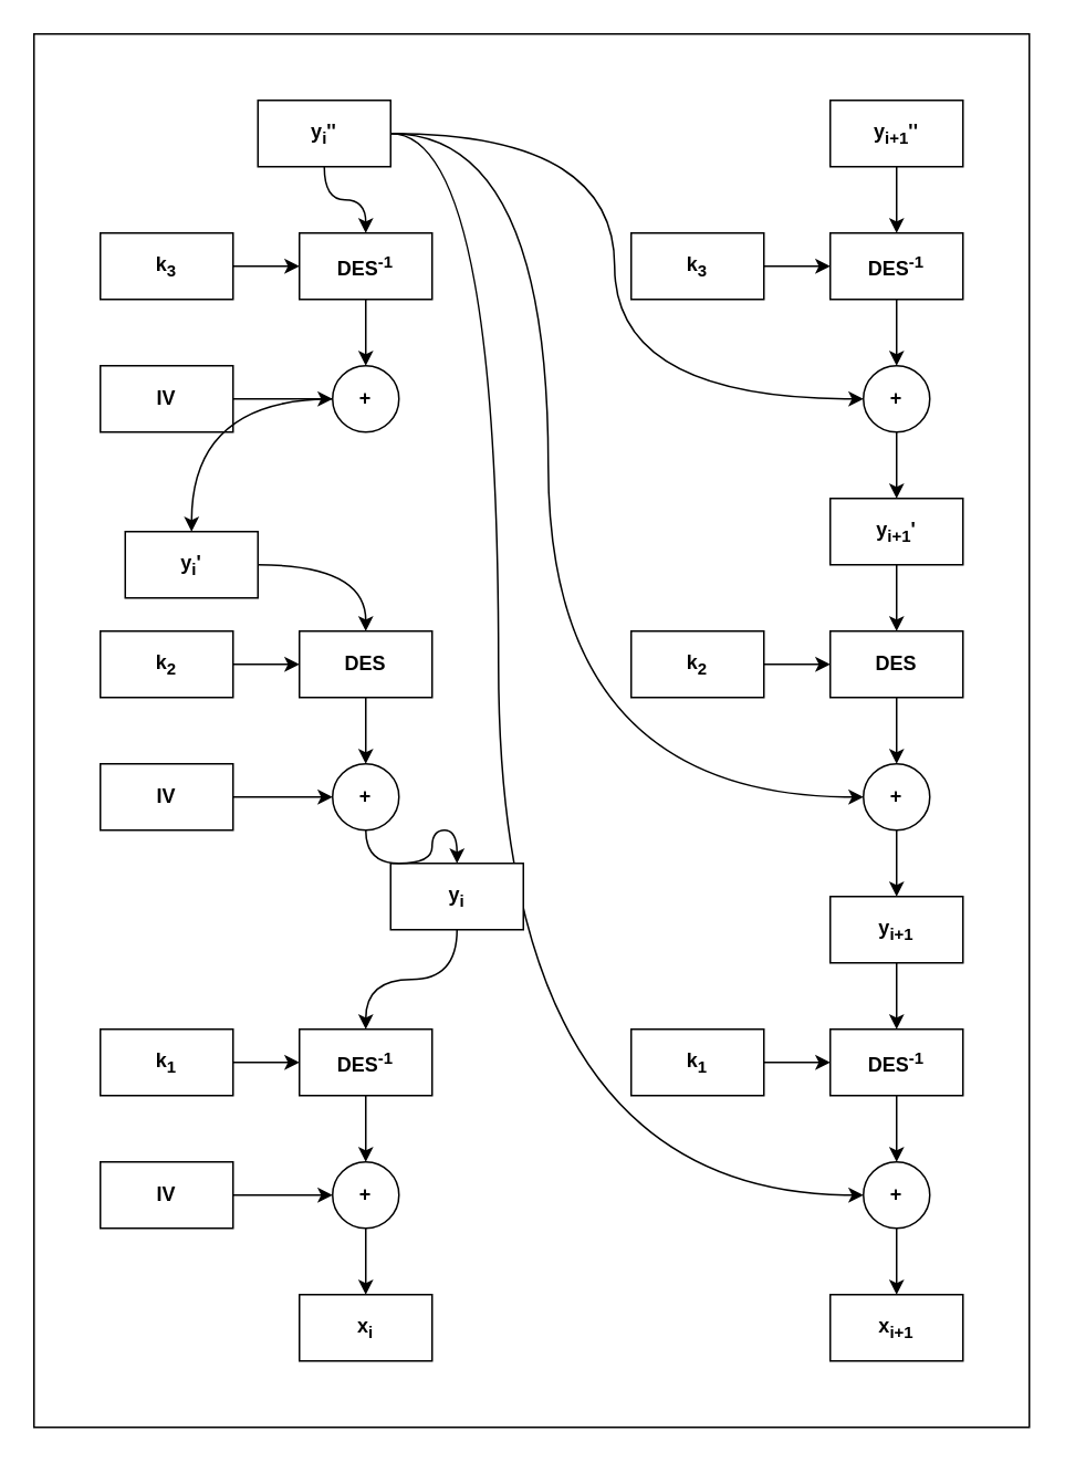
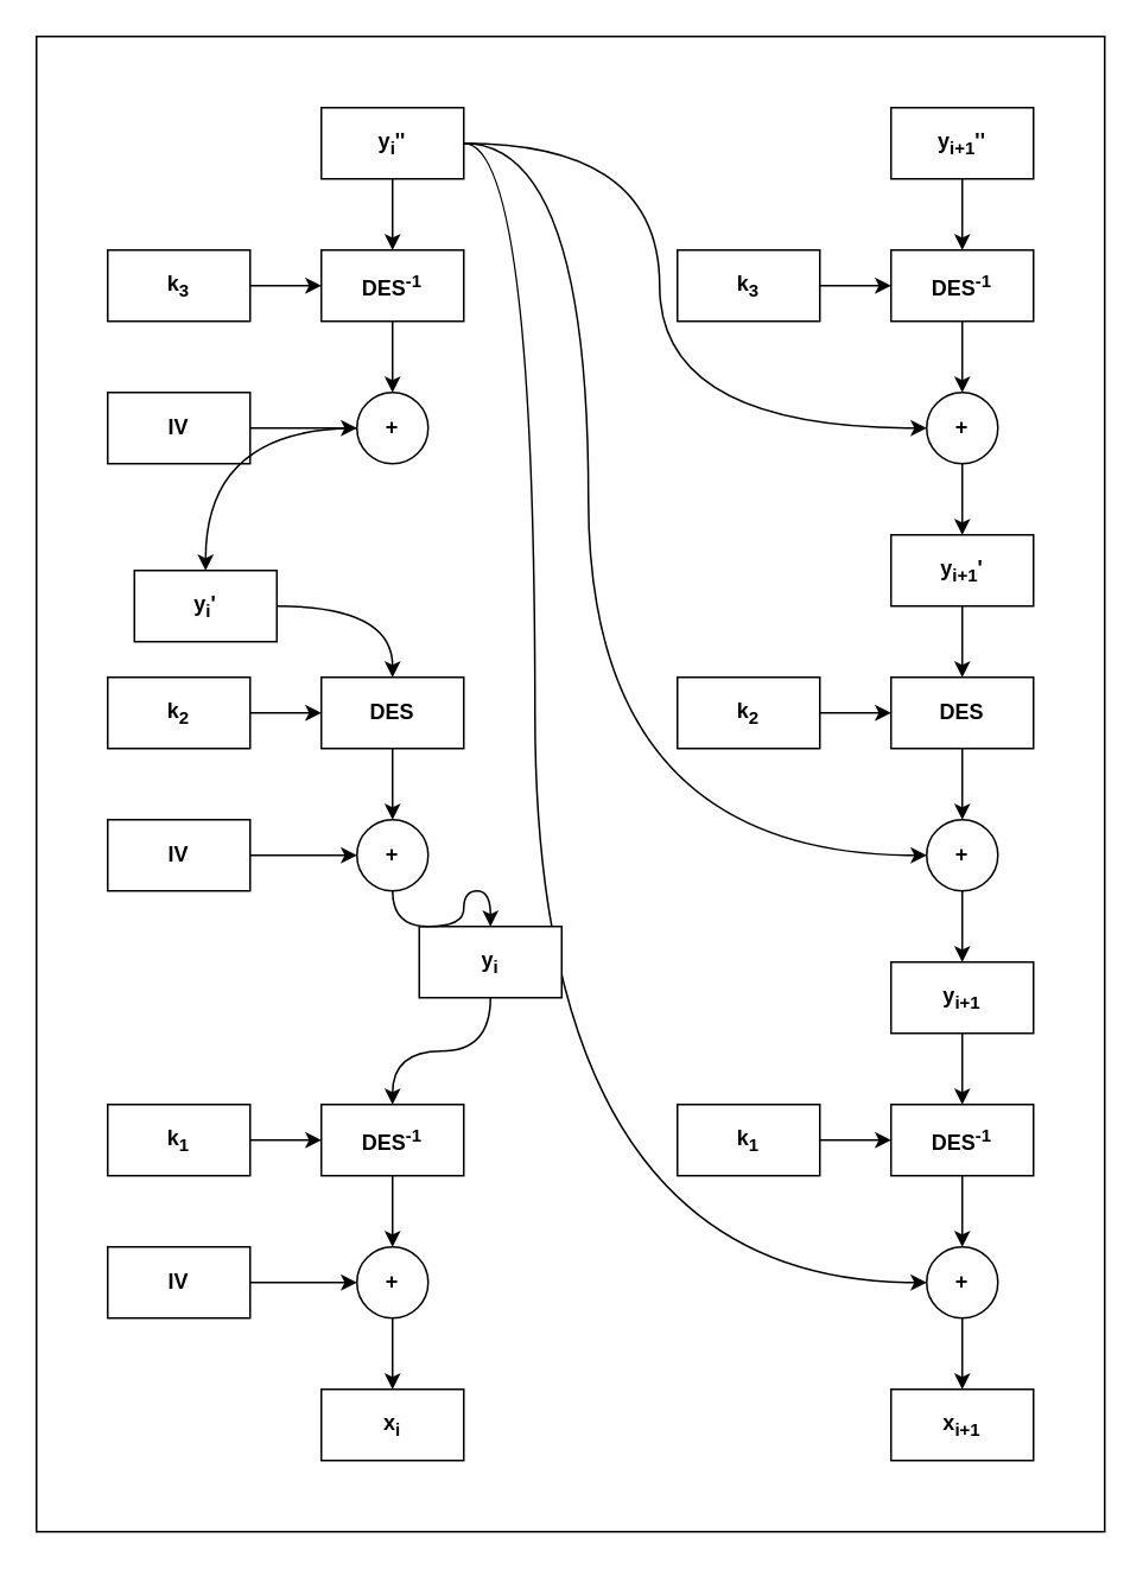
  <mxCell id="0" />
  <mxCell id="1" parent="0" />
  <mxCell id="2" value="" style="rounded=0;whiteSpace=wrap;html=1;fontStyle=1" parent="1" vertex="1"><mxGeometry x="20" y="20" width="600" height="840" as="geometry" /></mxCell>
  <mxCell id="3" style="edgeStyle=orthogonalEdgeStyle;curved=1;orthogonalLoop=1;jettySize=auto;html=1;entryX=0.5;entryY=0;entryDx=0;entryDy=0;fontStyle=1" parent="1" source="7" target="9" edge="1"><mxGeometry relative="1" as="geometry" /></mxCell>
  <mxCell id="4" style="edgeStyle=orthogonalEdgeStyle;curved=1;orthogonalLoop=1;jettySize=auto;html=1;entryX=0;entryY=0.5;entryDx=0;entryDy=0;fontStyle=1" parent="1" source="7" target="46" edge="1"><mxGeometry relative="1" as="geometry"><Array as="points"><mxPoint x="370" y="80" /><mxPoint x="370" y="240" /></Array></mxGeometry></mxCell>
  <mxCell id="5" style="edgeStyle=orthogonalEdgeStyle;curved=1;orthogonalLoop=1;jettySize=auto;html=1;entryX=0;entryY=0.5;entryDx=0;entryDy=0;fontStyle=1" parent="1" source="7" target="54" edge="1"><mxGeometry relative="1" as="geometry"><Array as="points"><mxPoint x="330" y="80" /><mxPoint x="330" y="480" /></Array></mxGeometry></mxCell>
  <mxCell id="6" style="edgeStyle=orthogonalEdgeStyle;curved=1;orthogonalLoop=1;jettySize=auto;html=1;entryX=0;entryY=0.5;entryDx=0;entryDy=0;fontStyle=1" parent="1" source="7" target="61" edge="1"><mxGeometry relative="1" as="geometry"><Array as="points"><mxPoint x="300" y="80" /><mxPoint x="300" y="720" /></Array></mxGeometry></mxCell>
- <mxCell id="7" value="y&lt;sub&gt;i&lt;/sub&gt;''" style="rounded=0;whiteSpace=wrap;html=1;fontStyle=1" parent="1" vertex="1"><mxGeometry x="155" y="60" width="80" height="40" as="geometry" /></mxCell>
+ <mxCell id="7" value="y&lt;sub&gt;i&lt;/sub&gt;''" style="rounded=0;whiteSpace=wrap;html=1;fontStyle=1" parent="1" vertex="1"><mxGeometry x="180" y="60" width="80" height="40" as="geometry" /></mxCell>
  <mxCell id="8" style="edgeStyle=orthogonalEdgeStyle;curved=1;orthogonalLoop=1;jettySize=auto;html=1;entryX=0.5;entryY=0;entryDx=0;entryDy=0;fontStyle=1" parent="1" source="9" target="17" edge="1"><mxGeometry relative="1" as="geometry" /></mxCell>
  <mxCell id="9" value="DES&lt;sup&gt;-1&lt;/sup&gt;" style="rounded=0;whiteSpace=wrap;html=1;fontStyle=1" parent="1" vertex="1"><mxGeometry x="180" y="140" width="80" height="40" as="geometry" /></mxCell>
  <mxCell id="10" style="edgeStyle=orthogonalEdgeStyle;curved=1;orthogonalLoop=1;jettySize=auto;html=1;entryX=0.5;entryY=0;entryDx=0;entryDy=0;fontStyle=1" parent="1" source="11" target="19" edge="1"><mxGeometry relative="1" as="geometry" /></mxCell>
  <mxCell id="11" value="y&lt;sub&gt;i&lt;/sub&gt;'" style="rounded=0;whiteSpace=wrap;html=1;fontStyle=1" parent="1" vertex="1"><mxGeometry x="75" y="320" width="80" height="40" as="geometry" /></mxCell>
  <mxCell id="12" style="edgeStyle=orthogonalEdgeStyle;curved=1;orthogonalLoop=1;jettySize=auto;html=1;entryX=0;entryY=0.5;entryDx=0;entryDy=0;fontStyle=1" parent="1" source="13" target="9" edge="1"><mxGeometry relative="1" as="geometry" /></mxCell>
  <mxCell id="13" value="k&lt;sub&gt;3&lt;/sub&gt;" style="rounded=0;whiteSpace=wrap;html=1;fontStyle=1" parent="1" vertex="1"><mxGeometry x="60" y="140" width="80" height="40" as="geometry" /></mxCell>
  <mxCell id="14" style="edgeStyle=orthogonalEdgeStyle;curved=1;orthogonalLoop=1;jettySize=auto;html=1;entryX=0;entryY=0.5;entryDx=0;entryDy=0;fontStyle=1" parent="1" source="15" target="17" edge="1"><mxGeometry relative="1" as="geometry" /></mxCell>
  <mxCell id="15" value="IV" style="rounded=0;whiteSpace=wrap;html=1;fontStyle=1" parent="1" vertex="1"><mxGeometry x="60" y="220" width="80" height="40" as="geometry" /></mxCell>
  <mxCell id="16" style="edgeStyle=orthogonalEdgeStyle;curved=1;orthogonalLoop=1;jettySize=auto;html=1;entryX=0.5;entryY=0;entryDx=0;entryDy=0;fontStyle=1" parent="1" source="17" target="11" edge="1"><mxGeometry relative="1" as="geometry" /></mxCell>
  <mxCell id="17" value="+" style="ellipse;whiteSpace=wrap;html=1;aspect=fixed;fontStyle=1" parent="1" vertex="1"><mxGeometry x="200" y="220" width="40" height="40" as="geometry" /></mxCell>
  <mxCell id="18" style="edgeStyle=orthogonalEdgeStyle;curved=1;orthogonalLoop=1;jettySize=auto;html=1;entryX=0.5;entryY=0;entryDx=0;entryDy=0;fontStyle=1" parent="1" source="19" target="27" edge="1"><mxGeometry relative="1" as="geometry" /></mxCell>
  <mxCell id="19" value="DES" style="rounded=0;whiteSpace=wrap;html=1;fontStyle=1" parent="1" vertex="1"><mxGeometry x="180" y="380" width="80" height="40" as="geometry" /></mxCell>
  <mxCell id="20" style="edgeStyle=orthogonalEdgeStyle;curved=1;orthogonalLoop=1;jettySize=auto;html=1;entryX=0.5;entryY=0;entryDx=0;entryDy=0;fontStyle=1" parent="1" source="21" target="29" edge="1"><mxGeometry relative="1" as="geometry" /></mxCell>
  <mxCell id="21" value="y&lt;sub&gt;i&lt;/sub&gt;" style="rounded=0;whiteSpace=wrap;html=1;fontStyle=1" parent="1" vertex="1"><mxGeometry x="235" y="520" width="80" height="40" as="geometry" /></mxCell>
  <mxCell id="22" style="edgeStyle=orthogonalEdgeStyle;curved=1;orthogonalLoop=1;jettySize=auto;html=1;entryX=0;entryY=0.5;entryDx=0;entryDy=0;fontStyle=1" parent="1" source="23" target="19" edge="1"><mxGeometry relative="1" as="geometry" /></mxCell>
  <mxCell id="23" value="k&lt;sub&gt;2&lt;/sub&gt;" style="rounded=0;whiteSpace=wrap;html=1;fontStyle=1" parent="1" vertex="1"><mxGeometry x="60" y="380" width="80" height="40" as="geometry" /></mxCell>
  <mxCell id="24" style="edgeStyle=orthogonalEdgeStyle;curved=1;orthogonalLoop=1;jettySize=auto;html=1;entryX=0;entryY=0.5;entryDx=0;entryDy=0;fontStyle=1" parent="1" source="25" target="27" edge="1"><mxGeometry relative="1" as="geometry" /></mxCell>
  <mxCell id="25" value="IV" style="rounded=0;whiteSpace=wrap;html=1;fontStyle=1" parent="1" vertex="1"><mxGeometry x="60" y="460" width="80" height="40" as="geometry" /></mxCell>
  <mxCell id="26" style="edgeStyle=orthogonalEdgeStyle;curved=1;orthogonalLoop=1;jettySize=auto;html=1;entryX=0.5;entryY=0;entryDx=0;entryDy=0;fontStyle=1" parent="1" source="27" target="21" edge="1"><mxGeometry relative="1" as="geometry" /></mxCell>
  <mxCell id="27" value="+" style="ellipse;whiteSpace=wrap;html=1;aspect=fixed;fontStyle=1" parent="1" vertex="1"><mxGeometry x="200" y="460" width="40" height="40" as="geometry" /></mxCell>
  <mxCell id="28" style="edgeStyle=orthogonalEdgeStyle;curved=1;orthogonalLoop=1;jettySize=auto;html=1;entryX=0.5;entryY=0;entryDx=0;entryDy=0;fontStyle=1" parent="1" source="29" target="36" edge="1"><mxGeometry relative="1" as="geometry" /></mxCell>
  <mxCell id="29" value="DES&lt;sup&gt;-1&lt;/sup&gt;" style="rounded=0;whiteSpace=wrap;html=1;fontStyle=1" parent="1" vertex="1"><mxGeometry x="180" y="620" width="80" height="40" as="geometry" /></mxCell>
  <mxCell id="30" value="x&lt;sub&gt;i&lt;/sub&gt;" style="rounded=0;whiteSpace=wrap;html=1;fontStyle=1" parent="1" vertex="1"><mxGeometry x="180" y="780" width="80" height="40" as="geometry" /></mxCell>
  <mxCell id="31" style="edgeStyle=orthogonalEdgeStyle;curved=1;orthogonalLoop=1;jettySize=auto;html=1;entryX=0;entryY=0.5;entryDx=0;entryDy=0;fontStyle=1" parent="1" source="32" target="29" edge="1"><mxGeometry relative="1" as="geometry" /></mxCell>
  <mxCell id="32" value="k&lt;sub&gt;1&lt;/sub&gt;" style="rounded=0;whiteSpace=wrap;html=1;fontStyle=1" parent="1" vertex="1"><mxGeometry x="60" y="620" width="80" height="40" as="geometry" /></mxCell>
  <mxCell id="33" style="edgeStyle=orthogonalEdgeStyle;curved=1;orthogonalLoop=1;jettySize=auto;html=1;entryX=0;entryY=0.5;entryDx=0;entryDy=0;fontStyle=1" parent="1" source="34" target="36" edge="1"><mxGeometry relative="1" as="geometry" /></mxCell>
  <mxCell id="34" value="IV" style="rounded=0;whiteSpace=wrap;html=1;fontStyle=1" parent="1" vertex="1"><mxGeometry x="60" y="700" width="80" height="40" as="geometry" /></mxCell>
  <mxCell id="35" style="edgeStyle=orthogonalEdgeStyle;curved=1;orthogonalLoop=1;jettySize=auto;html=1;entryX=0.5;entryY=0;entryDx=0;entryDy=0;fontStyle=1" parent="1" source="36" target="30" edge="1"><mxGeometry relative="1" as="geometry" /></mxCell>
  <mxCell id="36" value="+" style="ellipse;whiteSpace=wrap;html=1;aspect=fixed;fontStyle=1" parent="1" vertex="1"><mxGeometry x="200" y="700" width="40" height="40" as="geometry" /></mxCell>
  <mxCell id="37" style="edgeStyle=orthogonalEdgeStyle;curved=1;orthogonalLoop=1;jettySize=auto;html=1;entryX=0.5;entryY=0;entryDx=0;entryDy=0;fontStyle=1" parent="1" source="38" target="40" edge="1"><mxGeometry relative="1" as="geometry" /></mxCell>
  <mxCell id="38" value="y&lt;sub&gt;i+1&lt;/sub&gt;''" style="rounded=0;whiteSpace=wrap;html=1;fontStyle=1" parent="1" vertex="1"><mxGeometry x="500" y="60" width="80" height="40" as="geometry" /></mxCell>
  <mxCell id="39" style="edgeStyle=orthogonalEdgeStyle;curved=1;orthogonalLoop=1;jettySize=auto;html=1;entryX=0.5;entryY=0;entryDx=0;entryDy=0;fontStyle=1" parent="1" source="40" target="46" edge="1"><mxGeometry relative="1" as="geometry" /></mxCell>
  <mxCell id="40" value="DES&lt;sup&gt;-1&lt;/sup&gt;" style="rounded=0;whiteSpace=wrap;html=1;fontStyle=1" parent="1" vertex="1"><mxGeometry x="500" y="140" width="80" height="40" as="geometry" /></mxCell>
  <mxCell id="41" style="edgeStyle=orthogonalEdgeStyle;curved=1;orthogonalLoop=1;jettySize=auto;html=1;entryX=0.5;entryY=0;entryDx=0;entryDy=0;fontStyle=1" parent="1" source="42" target="48" edge="1"><mxGeometry relative="1" as="geometry" /></mxCell>
  <mxCell id="42" value="y&lt;sub&gt;i+1&lt;/sub&gt;'" style="rounded=0;whiteSpace=wrap;html=1;fontStyle=1" parent="1" vertex="1"><mxGeometry x="500" y="300" width="80" height="40" as="geometry" /></mxCell>
  <mxCell id="43" style="edgeStyle=orthogonalEdgeStyle;curved=1;orthogonalLoop=1;jettySize=auto;html=1;fontStyle=1" parent="1" source="44" target="40" edge="1"><mxGeometry relative="1" as="geometry" /></mxCell>
  <mxCell id="44" value="k&lt;sub&gt;3&lt;/sub&gt;" style="rounded=0;whiteSpace=wrap;html=1;fontStyle=1" parent="1" vertex="1"><mxGeometry x="380" y="140" width="80" height="40" as="geometry" /></mxCell>
  <mxCell id="45" style="edgeStyle=orthogonalEdgeStyle;curved=1;orthogonalLoop=1;jettySize=auto;html=1;entryX=0.5;entryY=0;entryDx=0;entryDy=0;fontStyle=1" parent="1" source="46" target="42" edge="1"><mxGeometry relative="1" as="geometry" /></mxCell>
  <mxCell id="46" value="+" style="ellipse;whiteSpace=wrap;html=1;aspect=fixed;fontStyle=1" parent="1" vertex="1"><mxGeometry x="520" y="220" width="40" height="40" as="geometry" /></mxCell>
  <mxCell id="47" style="edgeStyle=orthogonalEdgeStyle;curved=1;orthogonalLoop=1;jettySize=auto;html=1;entryX=0.5;entryY=0;entryDx=0;entryDy=0;fontStyle=1" parent="1" source="48" target="54" edge="1"><mxGeometry relative="1" as="geometry" /></mxCell>
  <mxCell id="48" value="DES" style="rounded=0;whiteSpace=wrap;html=1;fontStyle=1" parent="1" vertex="1"><mxGeometry x="500" y="380" width="80" height="40" as="geometry" /></mxCell>
  <mxCell id="49" style="edgeStyle=orthogonalEdgeStyle;curved=1;orthogonalLoop=1;jettySize=auto;html=1;entryX=0.5;entryY=0;entryDx=0;entryDy=0;fontStyle=1" parent="1" source="50" target="56" edge="1"><mxGeometry relative="1" as="geometry" /></mxCell>
  <mxCell id="50" value="y&lt;sub&gt;i+1&lt;/sub&gt;" style="rounded=0;whiteSpace=wrap;html=1;fontStyle=1" parent="1" vertex="1"><mxGeometry x="500" y="540" width="80" height="40" as="geometry" /></mxCell>
  <mxCell id="51" style="edgeStyle=orthogonalEdgeStyle;curved=1;orthogonalLoop=1;jettySize=auto;html=1;entryX=0;entryY=0.5;entryDx=0;entryDy=0;fontStyle=1" parent="1" source="52" target="48" edge="1"><mxGeometry relative="1" as="geometry" /></mxCell>
  <mxCell id="52" value="k&lt;sub&gt;2&lt;/sub&gt;" style="rounded=0;whiteSpace=wrap;html=1;fontStyle=1" parent="1" vertex="1"><mxGeometry x="380" y="380" width="80" height="40" as="geometry" /></mxCell>
  <mxCell id="53" style="edgeStyle=orthogonalEdgeStyle;curved=1;orthogonalLoop=1;jettySize=auto;html=1;entryX=0.5;entryY=0;entryDx=0;entryDy=0;fontStyle=1" parent="1" source="54" target="50" edge="1"><mxGeometry relative="1" as="geometry" /></mxCell>
  <mxCell id="54" value="+" style="ellipse;whiteSpace=wrap;html=1;aspect=fixed;fontStyle=1" parent="1" vertex="1"><mxGeometry x="520" y="460" width="40" height="40" as="geometry" /></mxCell>
  <mxCell id="55" style="edgeStyle=orthogonalEdgeStyle;curved=1;orthogonalLoop=1;jettySize=auto;html=1;entryX=0.5;entryY=0;entryDx=0;entryDy=0;fontStyle=1" parent="1" source="56" target="61" edge="1"><mxGeometry relative="1" as="geometry" /></mxCell>
  <mxCell id="56" value="DES&lt;sup&gt;-1&lt;/sup&gt;" style="rounded=0;whiteSpace=wrap;html=1;fontStyle=1" parent="1" vertex="1"><mxGeometry x="500" y="620" width="80" height="40" as="geometry" /></mxCell>
  <mxCell id="57" value="x&lt;sub&gt;i+1&lt;/sub&gt;" style="rounded=0;whiteSpace=wrap;html=1;fontStyle=1" parent="1" vertex="1"><mxGeometry x="500" y="780" width="80" height="40" as="geometry" /></mxCell>
  <mxCell id="58" style="edgeStyle=orthogonalEdgeStyle;curved=1;orthogonalLoop=1;jettySize=auto;html=1;entryX=0;entryY=0.5;entryDx=0;entryDy=0;fontStyle=1" parent="1" source="59" target="56" edge="1"><mxGeometry relative="1" as="geometry" /></mxCell>
  <mxCell id="59" value="k&lt;sub&gt;1&lt;/sub&gt;" style="rounded=0;whiteSpace=wrap;html=1;fontStyle=1" parent="1" vertex="1"><mxGeometry x="380" y="620" width="80" height="40" as="geometry" /></mxCell>
  <mxCell id="60" style="edgeStyle=orthogonalEdgeStyle;curved=1;orthogonalLoop=1;jettySize=auto;html=1;entryX=0.5;entryY=0;entryDx=0;entryDy=0;fontStyle=1" parent="1" source="61" target="57" edge="1"><mxGeometry relative="1" as="geometry" /></mxCell>
  <mxCell id="61" value="+" style="ellipse;whiteSpace=wrap;html=1;aspect=fixed;fontStyle=1" parent="1" vertex="1"><mxGeometry x="520" y="700" width="40" height="40" as="geometry" /></mxCell>
